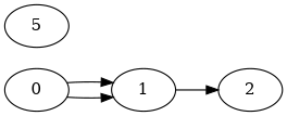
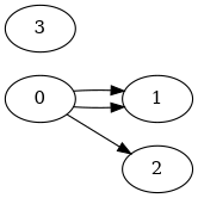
  digraph {
    rankdir=LR
    edge [heightLimit=3 primaryType=sideStreet secondaryType=none village=Berlin weight=10]
    0
    1
    2
-   3 [label=5]
+   3
    0 -> 1 [primaryType=mainStreet]
    0 -> 1
-   1 -> 2
+   0 -> 2
  }
